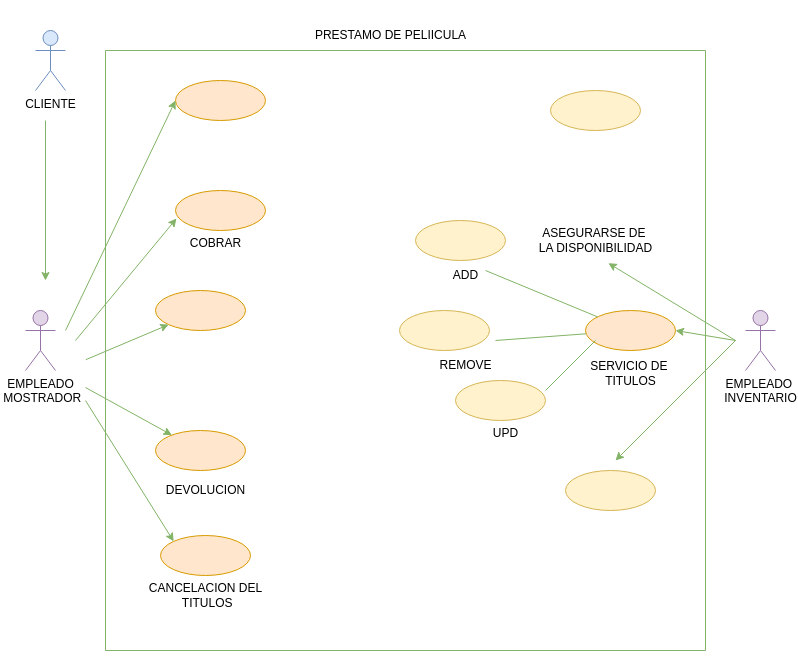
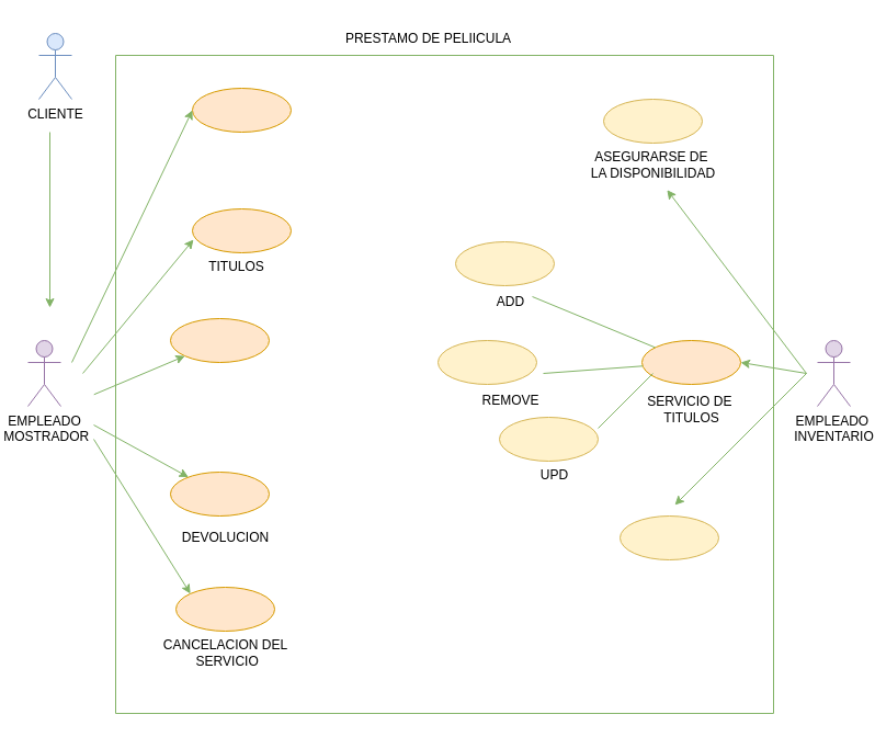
  <mxCell id="0" />
  <mxCell id="1" parent="0" />
  <mxCell id="2" value="EMPLEADO&amp;nbsp;&lt;div&gt;INVENTARIO&lt;/div&gt;" style="shape=umlActor;verticalLabelPosition=bottom;verticalAlign=top;html=1;outlineConnect=0;fillColor=#e1d5e7;strokeColor=#9673a6;" parent="1" vertex="1"><mxGeometry x="740" y="310" width="30" height="60" as="geometry" /></mxCell>
  <mxCell id="3" value="EMPLEADO&lt;div&gt;&amp;nbsp;MOSTRADOR&lt;/div&gt;" style="shape=umlActor;verticalLabelPosition=bottom;verticalAlign=top;html=1;outlineConnect=0;fillColor=#e1d5e7;strokeColor=#9673a6;" parent="1" vertex="1"><mxGeometry x="20" y="310" width="30" height="60" as="geometry" /></mxCell>
  <mxCell id="4" value="" style="swimlane;startSize=0;fillColor=#d5e8d4;strokeColor=#82b366;" parent="1" vertex="1"><mxGeometry x="100" y="50" width="600" height="600" as="geometry" /></mxCell>
  <mxCell id="5" value="" style="ellipse;whiteSpace=wrap;html=1;fillColor=#ffe6cc;strokeColor=#d79b00;" parent="4" vertex="1"><mxGeometry x="480" y="260" width="90" height="40" as="geometry" /></mxCell>
  <mxCell id="6" value="" style="ellipse;whiteSpace=wrap;html=1;fillColor=#fff2cc;strokeColor=#d6b656;" parent="4" vertex="1"><mxGeometry x="445" y="40" width="90" height="40" as="geometry" /></mxCell>
- <mxCell id="7" value="ASEGURARSE DE&amp;nbsp;&lt;div&gt;LA DISPONIBILIDAD&lt;/div&gt;" style="text;html=1;align=center;verticalAlign=middle;resizable=0;points=[];autosize=1;strokeColor=none;fillColor=none;" parent="4" vertex="1"><mxGeometry x="420" y="170" width="140" height="40" as="geometry" /></mxCell>
+ <mxCell id="7" value="ASEGURARSE DE&amp;nbsp;&lt;div&gt;LA DISPONIBILIDAD&lt;/div&gt;" style="text;html=1;align=center;verticalAlign=middle;resizable=0;points=[];autosize=1;strokeColor=none;fillColor=none;" parent="4" vertex="1"><mxGeometry x="420" y="80" width="140" height="40" as="geometry" /></mxCell>
  <mxCell id="8" value="" style="ellipse;whiteSpace=wrap;html=1;fillColor=#ffe6cc;strokeColor=#d79b00;" parent="4" vertex="1"><mxGeometry x="50" y="240" width="90" height="40" as="geometry" /></mxCell>
  <mxCell id="9" value="" style="ellipse;whiteSpace=wrap;html=1;fillColor=#ffe6cc;strokeColor=#d79b00;" parent="4" vertex="1"><mxGeometry x="50" y="380" width="90" height="40" as="geometry" /></mxCell>
  <mxCell id="10" value="DEVOLUCION" style="text;html=1;align=center;verticalAlign=middle;resizable=0;points=[];autosize=1;strokeColor=none;fillColor=none;" parent="4" vertex="1"><mxGeometry x="50" y="425" width="100" height="30" as="geometry" /></mxCell>
  <mxCell id="11" value="" style="endArrow=none;html=1;rounded=0;fillColor=#d5e8d4;strokeColor=#82b366;" parent="4" target="5" edge="1"><mxGeometry width="50" height="50" relative="1" as="geometry"><mxPoint x="380" y="220" as="sourcePoint" /><mxPoint x="340" y="210" as="targetPoint" /></mxGeometry></mxCell>
  <mxCell id="12" value="" style="endArrow=none;html=1;rounded=0;fillColor=#d5e8d4;strokeColor=#82b366;" parent="4" target="5" edge="1"><mxGeometry width="50" height="50" relative="1" as="geometry"><mxPoint x="390" y="290" as="sourcePoint" /><mxPoint x="360" y="270" as="targetPoint" /></mxGeometry></mxCell>
  <mxCell id="13" value="REMOVE" style="text;html=1;align=center;verticalAlign=middle;resizable=0;points=[];autosize=1;strokeColor=none;fillColor=none;" parent="4" vertex="1"><mxGeometry x="320" y="300" width="80" height="30" as="geometry" /></mxCell>
  <mxCell id="14" value="ADD" style="text;html=1;align=center;verticalAlign=middle;resizable=0;points=[];autosize=1;strokeColor=none;fillColor=none;" parent="4" vertex="1"><mxGeometry x="335" y="210" width="50" height="30" as="geometry" /></mxCell>
  <mxCell id="15" value="" style="ellipse;whiteSpace=wrap;html=1;fillColor=#fff2cc;strokeColor=#d6b656;" parent="4" vertex="1"><mxGeometry x="310" y="170" width="90" height="40" as="geometry" /></mxCell>
  <mxCell id="16" value="" style="ellipse;whiteSpace=wrap;html=1;fillColor=#fff2cc;strokeColor=#d6b656;" parent="4" vertex="1"><mxGeometry x="294" y="260" width="90" height="40" as="geometry" /></mxCell>
  <mxCell id="17" value="" style="endArrow=none;html=1;rounded=0;fillColor=#d5e8d4;strokeColor=#82b366;" parent="4" edge="1"><mxGeometry width="50" height="50" relative="1" as="geometry"><mxPoint x="440" y="340" as="sourcePoint" /><mxPoint x="490" y="290" as="targetPoint" /></mxGeometry></mxCell>
  <mxCell id="18" value="" style="ellipse;whiteSpace=wrap;html=1;fillColor=#fff2cc;strokeColor=#d6b656;" parent="4" vertex="1"><mxGeometry x="350" y="330" width="90" height="40" as="geometry" /></mxCell>
  <mxCell id="19" value="" style="endArrow=classic;html=1;rounded=0;fillColor=#d5e8d4;strokeColor=#82b366;entryX=0;entryY=1;entryDx=0;entryDy=0;" parent="4" edge="1" target="8"><mxGeometry width="50" height="50" relative="1" as="geometry"><mxPoint x="-19.76" y="309.22" as="sourcePoint" /><mxPoint x="50.0" y="336.782" as="targetPoint" /><Array as="points" /></mxGeometry></mxCell>
  <mxCell id="20" value="SERVICIO DE&amp;nbsp;&lt;div&gt;TITULOS&lt;/div&gt;" style="text;html=1;align=center;verticalAlign=middle;resizable=0;points=[];autosize=1;strokeColor=none;fillColor=none;" parent="4" vertex="1"><mxGeometry x="480" y="303" width="90" height="40" as="geometry" /></mxCell>
  <mxCell id="21" value="" style="ellipse;whiteSpace=wrap;html=1;fillColor=#ffe6cc;strokeColor=#d79b00;" parent="4" vertex="1"><mxGeometry x="55" y="485" width="90" height="40" as="geometry" /></mxCell>
- <mxCell id="22" value="CANCELACION DEL&lt;div&gt;&amp;nbsp;TITULOS&lt;/div&gt;" style="text;html=1;align=center;verticalAlign=middle;resizable=0;points=[];autosize=1;strokeColor=none;fillColor=none;" vertex="1" parent="4"><mxGeometry x="30" y="525" width="140" height="40" as="geometry" /></mxCell>
+ <mxCell id="22" value="CANCELACION DEL&lt;div&gt;&amp;nbsp;SERVICIO&lt;/div&gt;" style="text;html=1;align=center;verticalAlign=middle;resizable=0;points=[];autosize=1;strokeColor=none;fillColor=none;" vertex="1" parent="4"><mxGeometry x="30" y="525" width="140" height="40" as="geometry" /></mxCell>
  <mxCell id="23" value="" style="ellipse;whiteSpace=wrap;html=1;fillColor=#fff2cc;strokeColor=#d6b656;" vertex="1" parent="4"><mxGeometry x="460" y="420" width="90" height="40" as="geometry" /></mxCell>
  <mxCell id="24" value="" style="endArrow=classic;html=1;rounded=0;fillColor=#d5e8d4;strokeColor=#82b366;" edge="1" parent="4"><mxGeometry width="50" height="50" relative="1" as="geometry"><mxPoint x="630" y="290" as="sourcePoint" /><mxPoint x="510" y="410" as="targetPoint" /></mxGeometry></mxCell>
  <mxCell id="25" value="" style="ellipse;whiteSpace=wrap;html=1;fillColor=#ffe6cc;strokeColor=#d79b00;" vertex="1" parent="4"><mxGeometry x="70" y="30" width="90" height="40" as="geometry" /></mxCell>
  <mxCell id="26" value="" style="ellipse;whiteSpace=wrap;html=1;fillColor=#ffe6cc;strokeColor=#d79b00;" vertex="1" parent="4"><mxGeometry x="70" y="140" width="90" height="40" as="geometry" /></mxCell>
  <mxCell id="27" value="" style="endArrow=classic;html=1;rounded=0;fillColor=#d5e8d4;strokeColor=#82b366;entryX=0;entryY=0.5;entryDx=0;entryDy=0;" edge="1" parent="4" target="25"><mxGeometry width="50" height="50" relative="1" as="geometry"><mxPoint x="-40" y="280" as="sourcePoint" /><mxPoint x="59.568" y="158.787" as="targetPoint" /></mxGeometry></mxCell>
  <mxCell id="28" value="UPD" style="text;html=1;align=center;verticalAlign=middle;resizable=0;points=[];autosize=1;strokeColor=none;fillColor=none;" parent="1" vertex="1"><mxGeometry x="475" y="418" width="50" height="30" as="geometry" /></mxCell>
  <mxCell id="29" value="" style="endArrow=classic;html=1;rounded=0;entryX=0.592;entryY=1.067;entryDx=0;entryDy=0;entryPerimeter=0;fillColor=#d5e8d4;strokeColor=#82b366;" parent="1" target="7" edge="1"><mxGeometry width="50" height="50" relative="1" as="geometry"><mxPoint x="730" y="340" as="sourcePoint" /><mxPoint x="780" y="290" as="targetPoint" /></mxGeometry></mxCell>
  <mxCell id="30" value="CLIENTE" style="shape=umlActor;verticalLabelPosition=bottom;verticalAlign=top;html=1;outlineConnect=0;fillColor=#dae8fc;strokeColor=#6c8ebf;" parent="1" vertex="1"><mxGeometry x="30" y="30" width="30" height="60" as="geometry" /></mxCell>
  <mxCell id="31" value="" style="endArrow=classic;html=1;rounded=0;fillColor=#d5e8d4;strokeColor=#82b366;" parent="1" edge="1"><mxGeometry width="50" height="50" relative="1" as="geometry"><mxPoint x="40" y="120" as="sourcePoint" /><mxPoint x="40" y="280" as="targetPoint" /></mxGeometry></mxCell>
  <mxCell id="32" value="" style="endArrow=classic;html=1;rounded=0;fillColor=#d5e8d4;strokeColor=#82b366;entryX=0.011;entryY=0.7;entryDx=0;entryDy=0;entryPerimeter=0;" parent="1" edge="1" target="26"><mxGeometry width="50" height="50" relative="1" as="geometry"><mxPoint x="70" y="340" as="sourcePoint" /><mxPoint x="120" y="290" as="targetPoint" /></mxGeometry></mxCell>
  <mxCell id="33" value="" style="endArrow=classic;html=1;rounded=0;entryX=1;entryY=0.5;entryDx=0;entryDy=0;fillColor=#d5e8d4;strokeColor=#82b366;" parent="1" target="5" edge="1"><mxGeometry width="50" height="50" relative="1" as="geometry"><mxPoint x="730" y="340" as="sourcePoint" /><mxPoint x="780" y="310" as="targetPoint" /></mxGeometry></mxCell>
  <mxCell id="34" value="PRESTAMO DE PELIICULA" style="text;html=1;align=center;verticalAlign=middle;resizable=0;points=[];autosize=1;strokeColor=none;fillColor=none;" parent="1" vertex="1"><mxGeometry x="300" y="20" width="170" height="30" as="geometry" /></mxCell>
  <mxCell id="35" value="" style="endArrow=classic;html=1;rounded=0;fillColor=#d5e8d4;strokeColor=#82b366;entryX=0;entryY=0;entryDx=0;entryDy=0;" edge="1" parent="1" target="21"><mxGeometry width="50" height="50" relative="1" as="geometry"><mxPoint x="80" y="400" as="sourcePoint" /><mxPoint x="140" y="450" as="targetPoint" /></mxGeometry></mxCell>
- <mxCell id="36" value="COBRAR" style="text;html=1;align=center;verticalAlign=middle;resizable=0;points=[];autosize=1;strokeColor=none;fillColor=none;" vertex="1" parent="1"><mxGeometry x="175" y="228" width="70" height="30" as="geometry" /></mxCell>
+ <mxCell id="36" value="TITULOS" style="text;html=1;align=center;verticalAlign=middle;resizable=0;points=[];autosize=1;strokeColor=none;fillColor=none;" vertex="1" parent="1"><mxGeometry x="175" y="228" width="70" height="30" as="geometry" /></mxCell>
  <mxCell id="37" value="" style="endArrow=classic;html=1;rounded=0;fillColor=#d5e8d4;strokeColor=#82b366;" edge="1" parent="1" target="9"><mxGeometry width="50" height="50" relative="1" as="geometry"><mxPoint x="80" y="387.03" as="sourcePoint" /><mxPoint x="150" y="370" as="targetPoint" /><Array as="points"><mxPoint x="80" y="387.03" /></Array></mxGeometry></mxCell>
